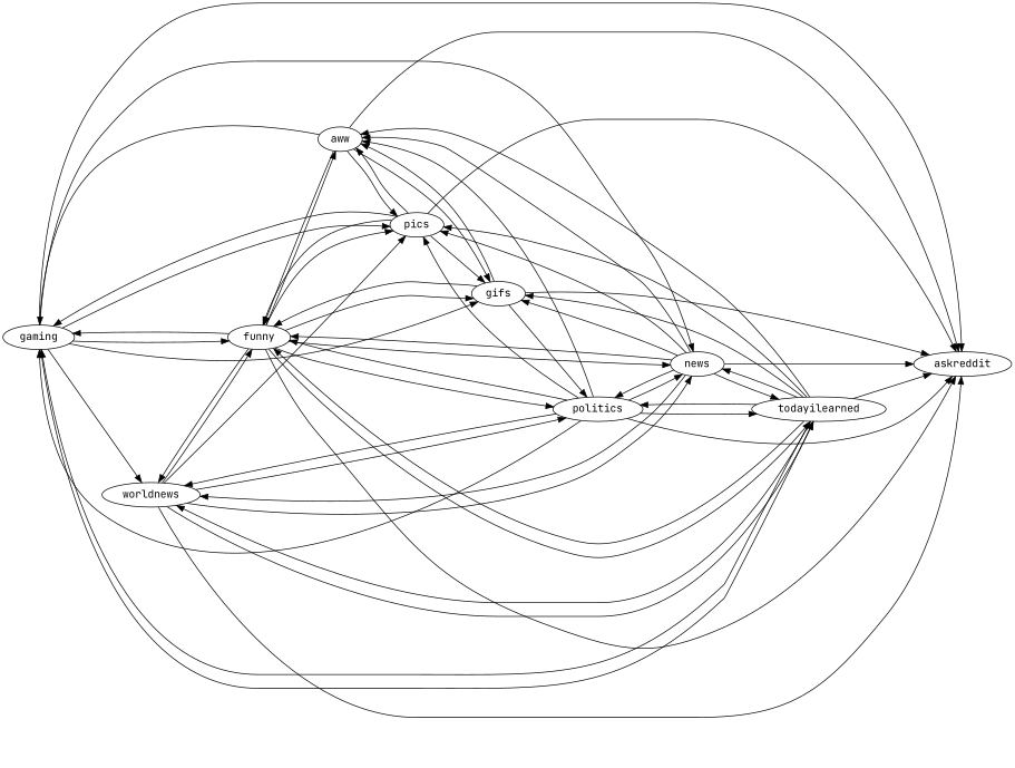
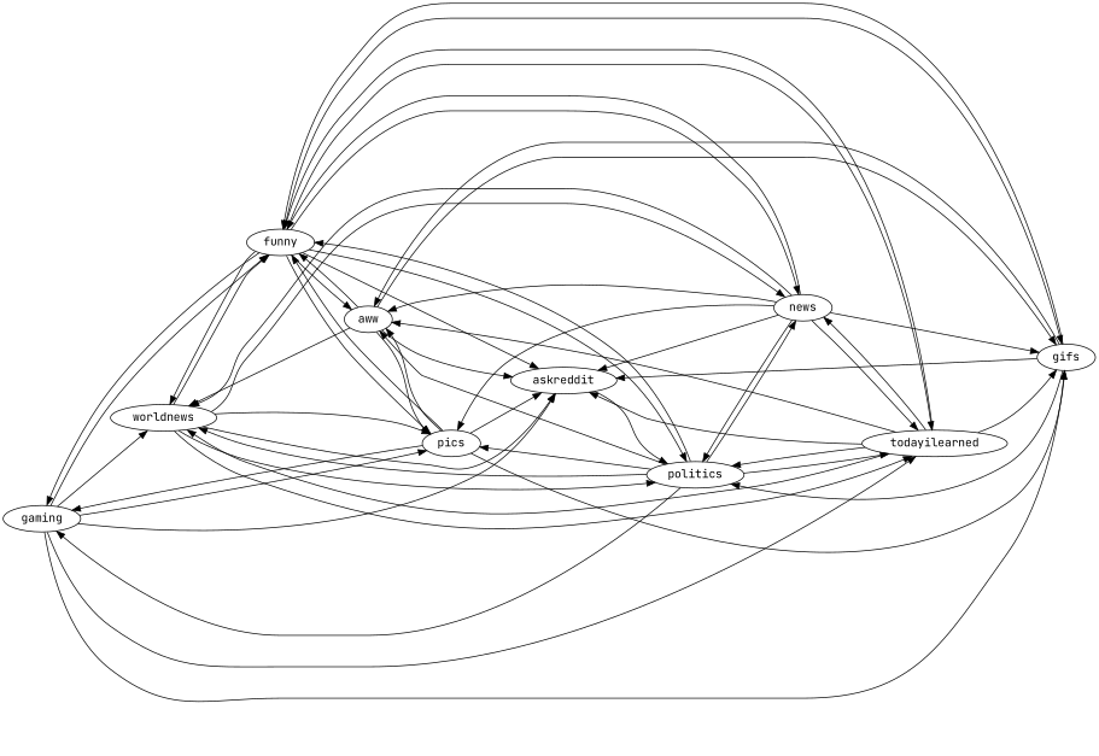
  digraph {
    fontname="JetBrains Mono"
    fontsize=24
    label="\n \n"
    rankdir=LR
    splines=true
    node [fontname="JetBrains Mono" shape=ellipse]
    edge [fontname="JetBrains Mono"]
    n1 [height=0.3 label=gaming width=0.3]
    n2 [height=0.3 label=worldnews width=0.3]
    n3 [height=0.3 label=gifs width=0.3]
    n4 [height=0.3 label=funny width=0.3]
    n5 [height=0.3 label=askreddit width=0.3]
    n6 [height=0.3 label=todayilearned width=0.3]
    n7 [height=0.3 label=pics width=0.3]
    n8 [height=0.3 label=news width=0.3]
    n9 [height=0.3 label=politics width=0.3]
    n10 [height=0.3 label=aww width=0.3]
    n1 -> n2
    n1 -> n3
    n1 -> n4
    n1 -> n5
    n1 -> n6
    n1 -> n7
-   n1 -> n8
    n2 -> n4
    n2 -> n5
    n2 -> n6
    n2 -> n7
    n2 -> n8
    n2 -> n9
    n3 -> n4
    n3 -> n5
    n3 -> n9
    n3 -> n10
    n4 -> n1
    n4 -> n2
    n4 -> n3
    n4 -> n5
    n4 -> n6
    n4 -> n7
    n4 -> n8
    n4 -> n9
    n4 -> n10
-   n6 -> n1
    n6 -> n2
    n6 -> n3
    n6 -> n4
    n6 -> n5
-   n6 -> n7
    n6 -> n8
    n6 -> n9
    n6 -> n10
    n7 -> n1
    n7 -> n3
    n7 -> n4
    n7 -> n5
    n7 -> n10
    n8 -> n2
    n8 -> n3
    n8 -> n4
    n8 -> n5
    n8 -> n6
    n8 -> n7
    n8 -> n9
    n8 -> n10
    n9 -> n1
    n9 -> n2
    n9 -> n4
-   n9 -> n5
+   n5 -> n9
    n9 -> n6
    n9 -> n7
    n9 -> n8
    n9 -> n10
-   n10 -> n1
+   n10 -> n2
    n10 -> n3
    n10 -> n4
    n10 -> n5
    n10 -> n7
  }
